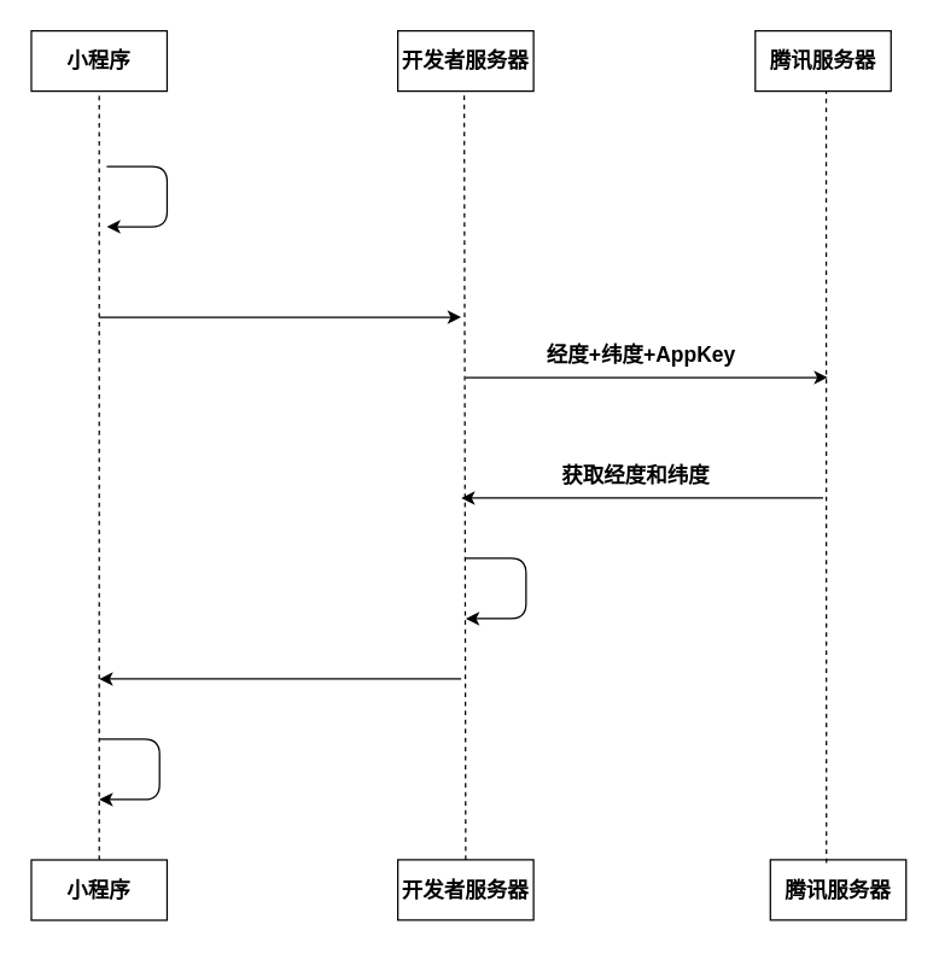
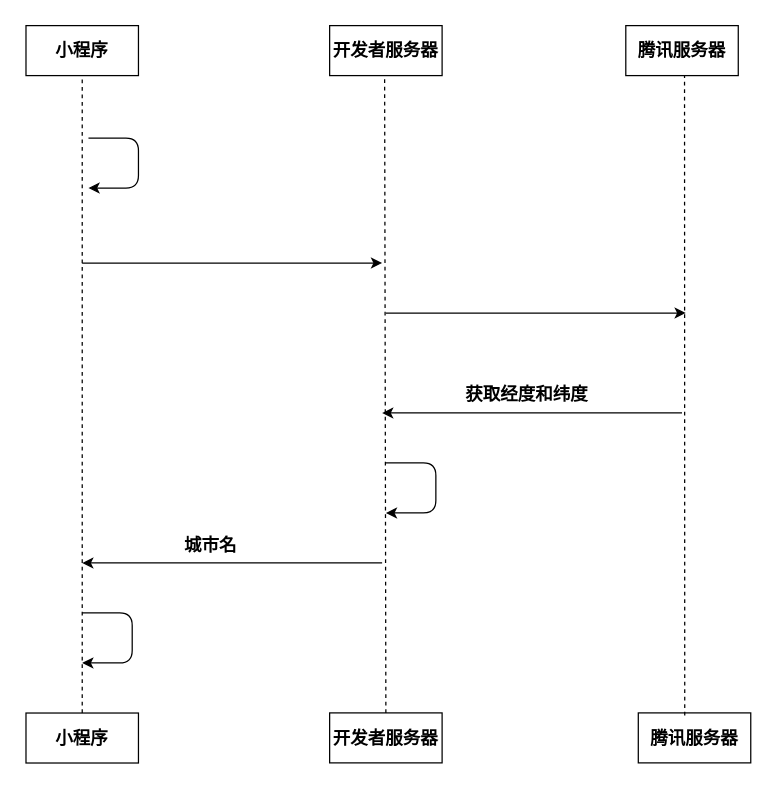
  <mxCell id="0" />
  <mxCell id="1" parent="0" />
  <mxCell id="2" value="&lt;b&gt;&lt;font style=&quot;font-size: 14px&quot;&gt;小程序&lt;/font&gt;&lt;/b&gt;" style="rounded=0;whiteSpace=wrap;html=1;" vertex="1" parent="1"><mxGeometry x="20" y="20" width="90" height="40" as="geometry" /></mxCell>
  <mxCell id="3" value="&lt;b&gt;&lt;font style=&quot;font-size: 14px&quot;&gt;开发者服务器&lt;/font&gt;&lt;/b&gt;" style="rounded=0;whiteSpace=wrap;html=1;" vertex="1" parent="1"><mxGeometry x="263" y="570" width="90" height="40" as="geometry" /></mxCell>
  <mxCell id="4" value="&lt;b&gt;&lt;font style=&quot;font-size: 14px&quot;&gt;腾讯服务器&lt;/font&gt;&lt;/b&gt;" style="rounded=0;whiteSpace=wrap;html=1;" vertex="1" parent="1"><mxGeometry x="500" y="20" width="90" height="40" as="geometry" /></mxCell>
  <mxCell id="5" value="&lt;b&gt;&lt;font style=&quot;font-size: 14px&quot;&gt;小程序&lt;/font&gt;&lt;/b&gt;" style="rounded=0;whiteSpace=wrap;html=1;" vertex="1" parent="1"><mxGeometry x="20" y="570.1" width="90" height="40" as="geometry" /></mxCell>
  <mxCell id="6" value="" style="endArrow=none;dashed=1;html=1;entryX=0.5;entryY=1;entryDx=0;entryDy=0;" edge="1" parent="1" source="5" target="2"><mxGeometry width="50" height="50" relative="1" as="geometry"><mxPoint x="20" y="600" as="sourcePoint" /><mxPoint x="70" y="550" as="targetPoint" /></mxGeometry></mxCell>
  <mxCell id="7" value="&lt;b&gt;&lt;font style=&quot;font-size: 14px&quot;&gt;开发者服务器&lt;/font&gt;&lt;/b&gt;" style="rounded=0;whiteSpace=wrap;html=1;" vertex="1" parent="1"><mxGeometry x="263" y="20" width="90" height="40" as="geometry" /></mxCell>
  <mxCell id="8" value="" style="endArrow=none;dashed=1;html=1;entryX=0.5;entryY=1;entryDx=0;entryDy=0;exitX=0.5;exitY=0;exitDx=0;exitDy=0;" edge="1" parent="1" source="3"><mxGeometry width="50" height="50" relative="1" as="geometry"><mxPoint x="307" y="491.6" as="sourcePoint" /><mxPoint x="307" y="60" as="targetPoint" /></mxGeometry></mxCell>
  <mxCell id="9" value="" style="endArrow=classic;html=1;" edge="1" parent="1"><mxGeometry width="50" height="50" relative="1" as="geometry"><mxPoint x="65" y="210" as="sourcePoint" /><mxPoint x="305" y="210" as="targetPoint" /></mxGeometry></mxCell>
  <mxCell id="10" value="&lt;b&gt;&lt;font style=&quot;font-size: 14px&quot;&gt;腾讯服务器&lt;/font&gt;&lt;/b&gt;" style="rounded=0;whiteSpace=wrap;html=1;" vertex="1" parent="1"><mxGeometry x="510" y="570" width="90" height="40" as="geometry" /></mxCell>
  <mxCell id="11" value="" style="edgeStyle=segmentEdgeStyle;endArrow=classic;html=1;" edge="1" parent="1"><mxGeometry width="50" height="50" relative="1" as="geometry"><mxPoint x="70" y="110" as="sourcePoint" /><mxPoint x="70" y="150" as="targetPoint" /><Array as="points"><mxPoint x="110" y="110" /><mxPoint x="110" y="150" /></Array></mxGeometry></mxCell>
  <mxCell id="12" value="" style="endArrow=none;dashed=1;html=1;entryX=0.5;entryY=1;entryDx=0;entryDy=0;exitX=0.413;exitY=0.05;exitDx=0;exitDy=0;exitPerimeter=0;" edge="1" parent="1" source="10"><mxGeometry width="50" height="50" relative="1" as="geometry"><mxPoint x="547" y="491.6" as="sourcePoint" /><mxPoint x="547" y="60" as="targetPoint" /></mxGeometry></mxCell>
  <mxCell id="13" value="" style="endArrow=classic;html=1;" edge="1" parent="1"><mxGeometry width="50" height="50" relative="1" as="geometry"><mxPoint x="308" y="250" as="sourcePoint" /><mxPoint x="548" y="250" as="targetPoint" /></mxGeometry></mxCell>
- <mxCell id="14" value="&lt;b&gt;&lt;font style=&quot;font-size: 14px&quot;&gt;经度+纬度+AppKey&lt;/font&gt;&lt;/b&gt;" style="text;html=1;" vertex="1" parent="1"><mxGeometry x="360" y="220" width="150" height="30" as="geometry" /></mxCell>
  <mxCell id="15" value="" style="endArrow=classic;html=1;" edge="1" parent="1"><mxGeometry width="50" height="50" relative="1" as="geometry"><mxPoint x="545" y="330" as="sourcePoint" /><mxPoint x="305" y="330" as="targetPoint" /></mxGeometry></mxCell>
  <mxCell id="16" value="&lt;span style=&quot;font-size: 14px&quot;&gt;&lt;b&gt;获取经度和纬度&lt;/b&gt;&lt;/span&gt;" style="text;html=1;" vertex="1" parent="1"><mxGeometry x="370" y="300" width="150" height="30" as="geometry" /></mxCell>
  <mxCell id="17" value="" style="edgeStyle=segmentEdgeStyle;endArrow=classic;html=1;" edge="1" parent="1"><mxGeometry width="50" height="50" relative="1" as="geometry"><mxPoint x="308" y="370" as="sourcePoint" /><mxPoint x="308" y="410" as="targetPoint" /><Array as="points"><mxPoint x="348" y="370" /><mxPoint x="348" y="410" /></Array></mxGeometry></mxCell>
  <mxCell id="18" value="" style="endArrow=classic;html=1;" edge="1" parent="1"><mxGeometry width="50" height="50" relative="1" as="geometry"><mxPoint x="305" y="450" as="sourcePoint" /><mxPoint x="65" y="450" as="targetPoint" /></mxGeometry></mxCell>
+ <mxCell id="19" value="&lt;b&gt;&lt;font style=&quot;font-size: 14px&quot;&gt;城市名&lt;/font&gt;&lt;/b&gt;" style="text;html=1;resizable=0;points=[];autosize=1;align=left;verticalAlign=top;spacingTop=-4;" vertex="1" parent="1"><mxGeometry x="145" y="425" width="60" height="20" as="geometry" /></mxCell>
  <mxCell id="20" value="" style="edgeStyle=segmentEdgeStyle;endArrow=classic;html=1;" edge="1" parent="1"><mxGeometry width="50" height="50" relative="1" as="geometry"><mxPoint x="65" y="490" as="sourcePoint" /><mxPoint x="65" y="530" as="targetPoint" /><Array as="points"><mxPoint x="105" y="490" /><mxPoint x="105" y="530" /></Array></mxGeometry></mxCell>
